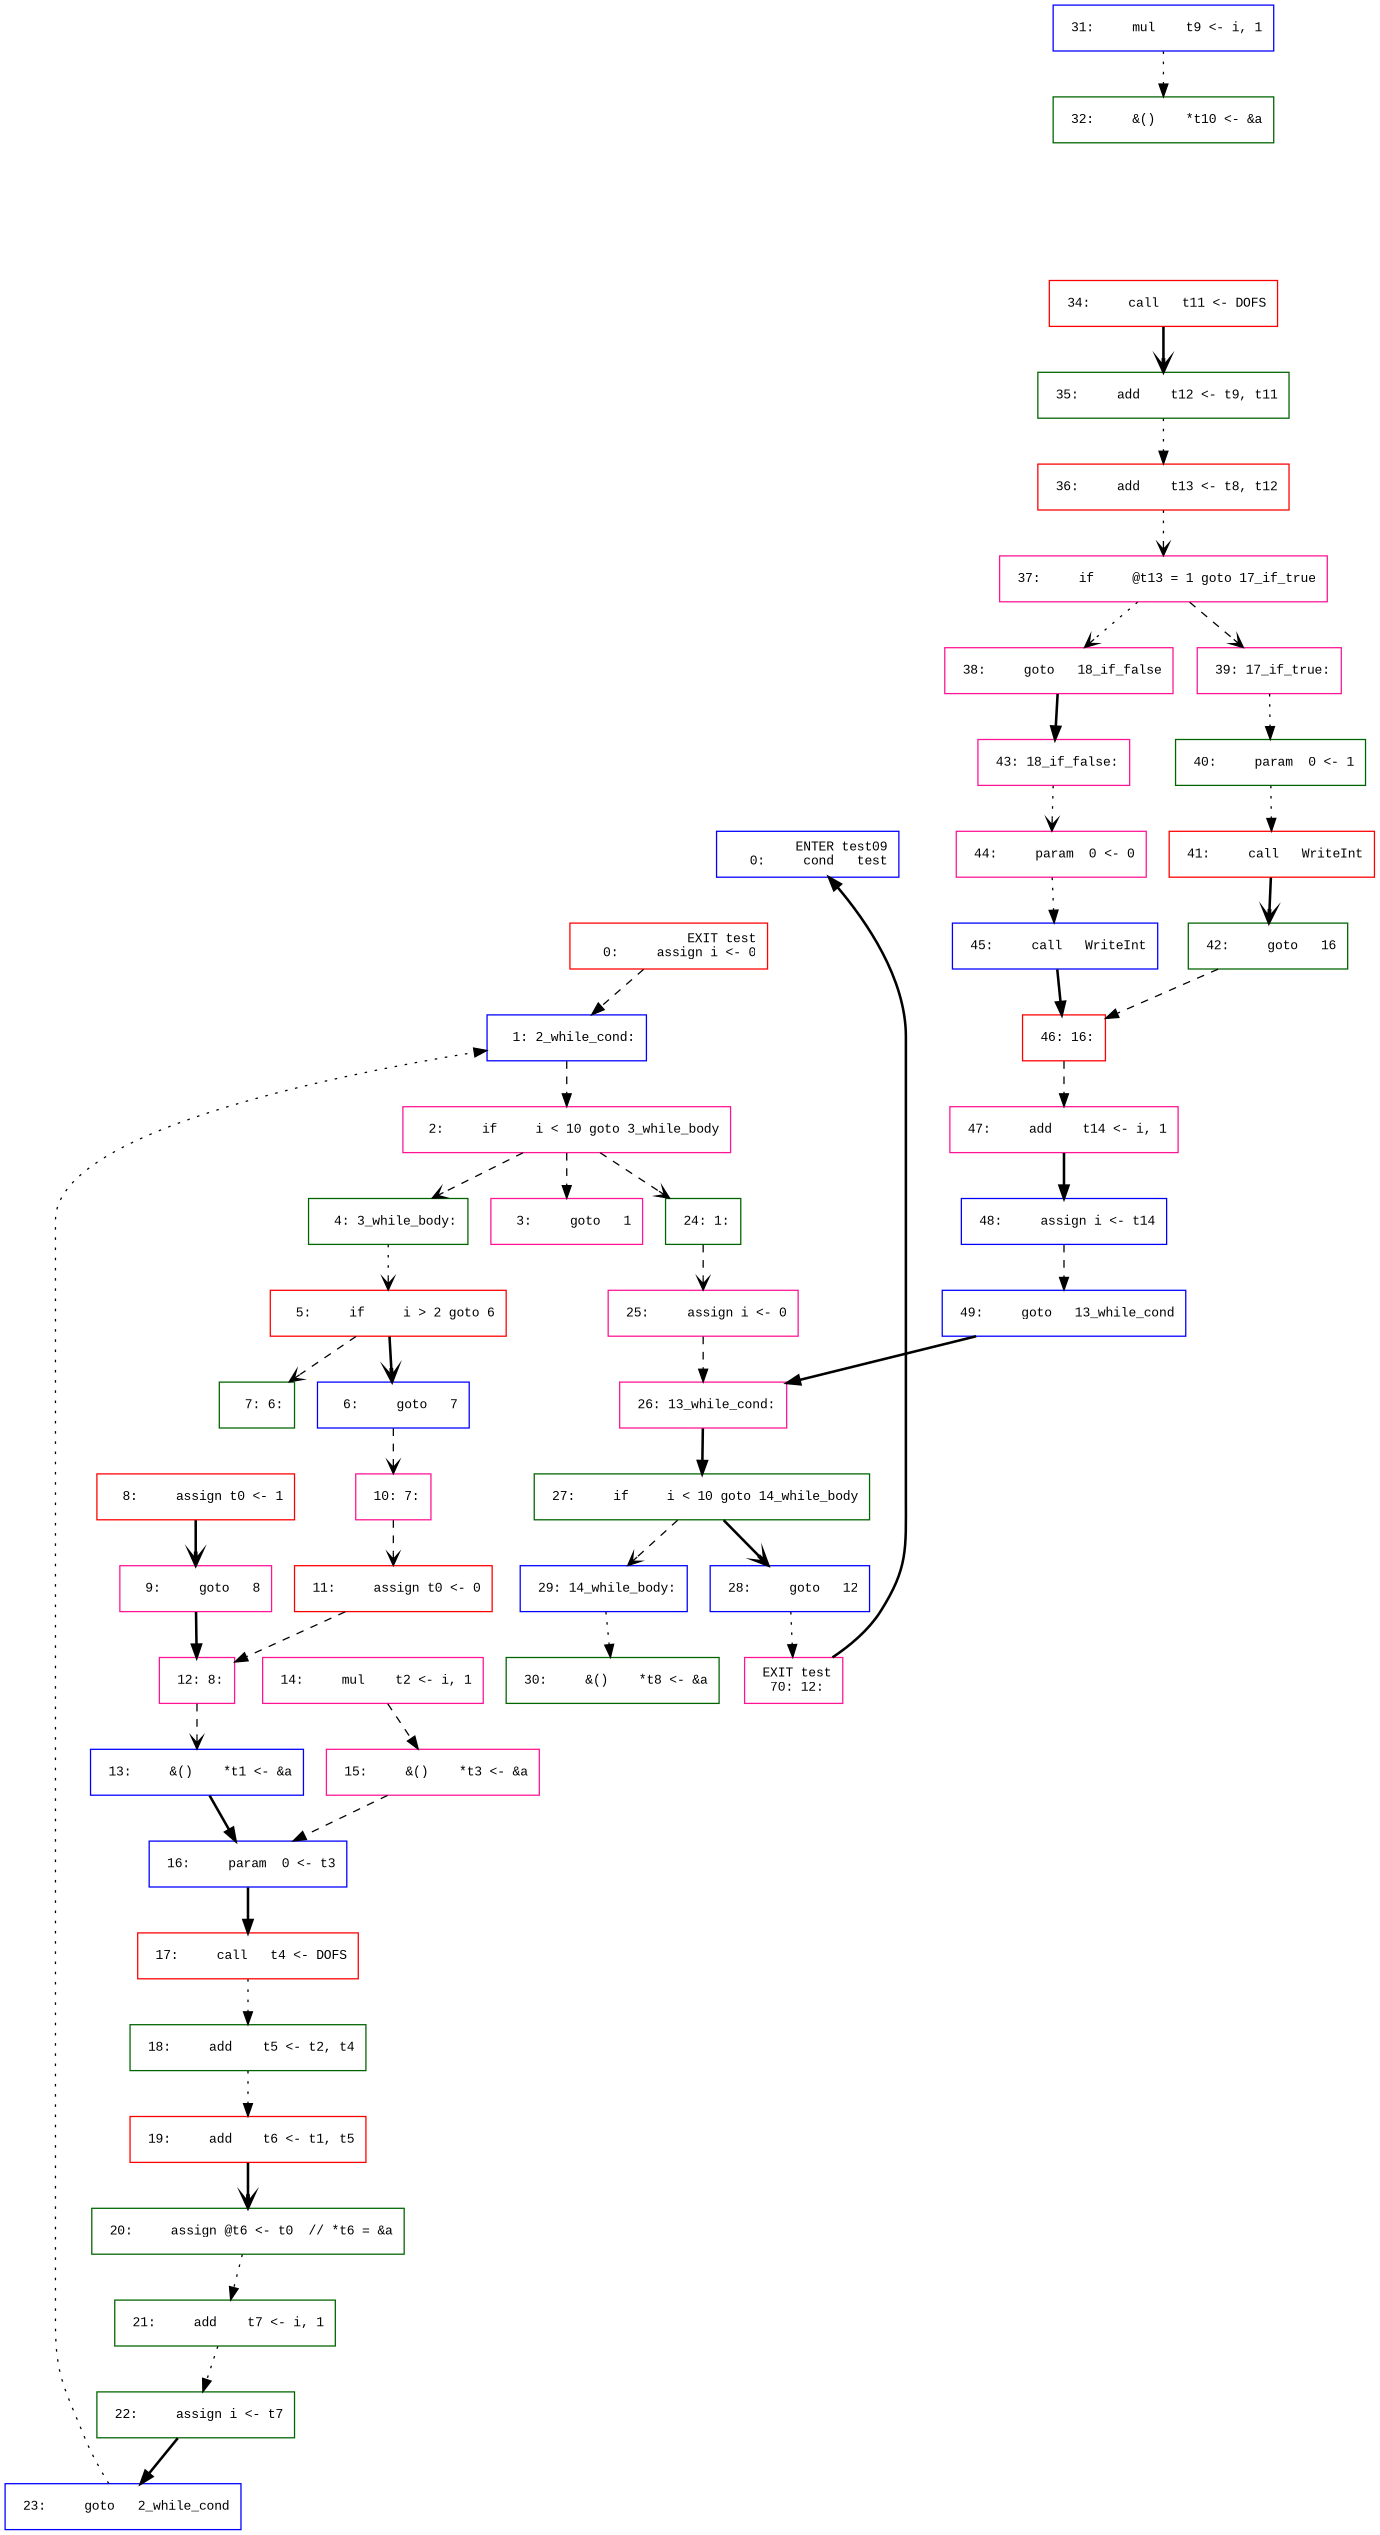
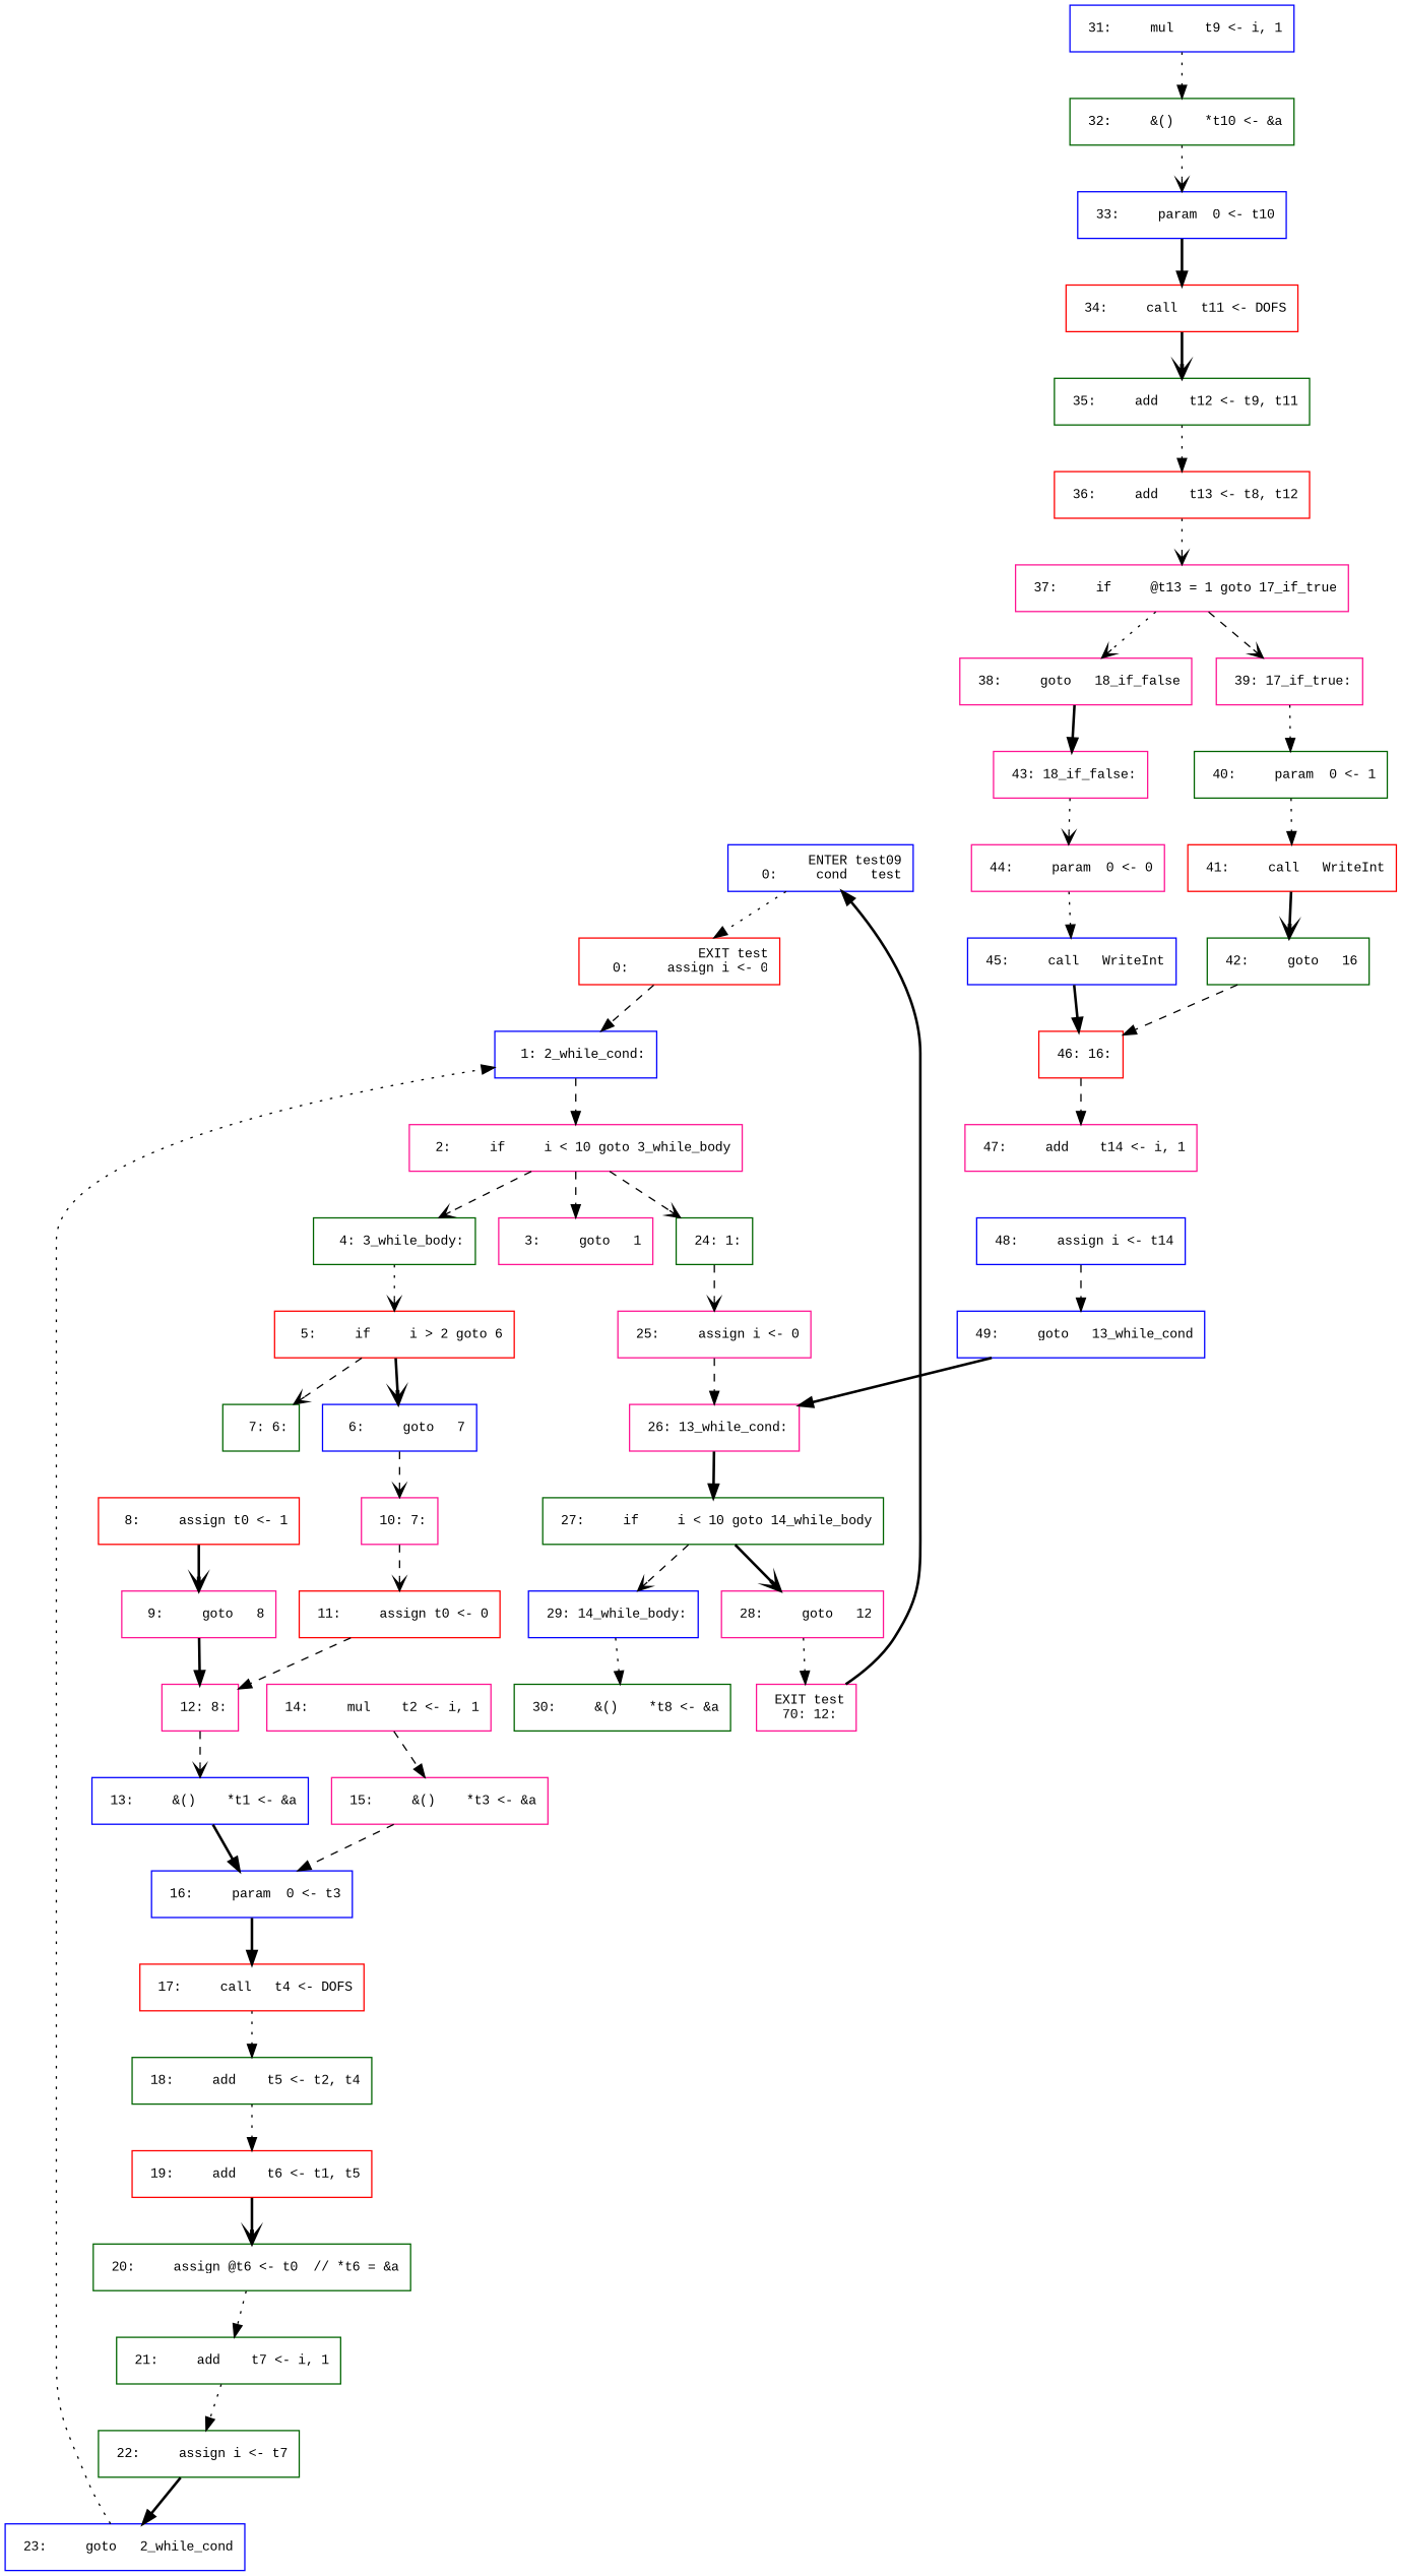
  digraph {
    fontname="Times New Roman"
    fontsize=10
    node [color=deeppink fontname="Courier New" fontsize=10 shape=box]
    edge [arrowhead=normal fontname="Times New Roman" fontsize=10 style=dashed]
    n1 [color=blue label=" ENTER test09\r   0:     cond   test\l"]
    n2 [color=red label=" EXIT test\r   0:     assign i <- 0\l"]
    n3 [color=blue label="  1: 2_while_cond:\l"]
    n4 [label="  2:     if     i < 10 goto 3_while_body\l"]
    n5 [color=darkgreen label="  4: 3_while_body:\l"]
    n6 [label="  3:     goto   1\l"]
    n7 [color=darkgreen label=" 24: 1:\l"]
    n8 [color=red label="  5:     if     i > 2 goto 6\l"]
    n9 [color=darkgreen label="  7: 6:\l"]
    n10 [color=blue label="  6:     goto   7\l"]
    n11 [label=" 25:     assign i <- 0\l"]
    n12 [label=" 26: 13_while_cond:\l"]
    n13 [label=" 10: 7:\l"]
    n14 [color=red label="  8:     assign t0 <- 1\l"]
    n15 [label="  9:     goto   8\l"]
    n16 [color=red label=" 11:     assign t0 <- 0\l"]
    n17 [label=" 12: 8:\l"]
    n18 [color=blue label=" 13:     &()    *t1 <- &a\l"]
    n19 [color=blue label=" 16:     param  0 <- t3\l"]
    n20 [label=" 14:     mul    t2 <- i, 1\l"]
    n21 [label=" 15:     &()    *t3 <- &a\l"]
    n22 [color=red label=" 17:     call   t4 <- DOFS\l"]
    n23 [color=darkgreen label=" 18:     add    t5 <- t2, t4\l"]
    n24 [color=red label=" 19:     add    t6 <- t1, t5\l"]
    n25 [color=darkgreen label=" 20:     assign @t6 <- t0  // *t6 = &a\l"]
    n26 [color=darkgreen label=" 21:     add    t7 <- i, 1\l"]
    n27 [color=darkgreen label=" 22:     assign i <- t7\l"]
    n28 [color=blue label=" 23:     goto   2_while_cond\l"]
    n29 [color=darkgreen label=" 27:     if     i < 10 goto 14_while_body\l"]
    n30 [color=blue label=" 29: 14_while_body:\l"]
-   n31 [color=blue label=" 28:     goto   12\l"]
+   n31 [label=" 28:     goto   12\l"]
    n32 [color=darkgreen label=" 30:     &()    *t8 <- &a\l"]
    n33 [label=" EXIT test\r  70: 12:\l"]
    n34 [color=blue label=" 31:     mul    t9 <- i, 1\l"]
    n35 [color=darkgreen label=" 32:     &()    *t10 <- &a\l"]
+   n36 [color=blue label=" 33:     param  0 <- t10\l"]
    n37 [color=red label=" 34:     call   t11 <- DOFS\l"]
    n38 [color=darkgreen label=" 35:     add    t12 <- t9, t11\l"]
    n39 [color=red label=" 36:     add    t13 <- t8, t12\l"]
    n40 [label=" 37:     if     @t13 = 1 goto 17_if_true\l"]
    n41 [label=" 39: 17_if_true:\l"]
    n42 [label=" 38:     goto   18_if_false\l"]
    n43 [color=darkgreen label=" 40:     param  0 <- 1\l"]
    n44 [label=" 43: 18_if_false:\l"]
    n45 [color=red label=" 41:     call   WriteInt\l"]
    n46 [label=" 44:     param  0 <- 0\l"]
    n47 [color=blue label=" 45:     call   WriteInt\l"]
    n48 [color=darkgreen label=" 42:     goto   16\l"]
    n49 [color=red label=" 46: 16:\l"]
    n50 [label=" 47:     add    t14 <- i, 1\l"]
    n51 [color=blue label=" 48:     assign i <- t14\l"]
    n52 [color=blue label=" 49:     goto   13_while_cond\l"]
+   n1 -> n2 [style=dotted]
    n2 -> n3
    n3 -> n4
    n4 -> n5 [arrowhead=vee]
    n4 -> n6
    n4 -> n7 [arrowhead=vee]
    n5 -> n8 [arrowhead=vee style=dotted]
    n7 -> n11 [arrowhead=vee]
    n8 -> n9 [arrowhead=vee]
    n8 -> n10 [arrowhead=vee style=bold]
    n10 -> n13 [arrowhead=vee]
    n11 -> n12
    n12 -> n29 [style=bold]
    n13 -> n16 [arrowhead=vee]
    n14 -> n15 [arrowhead=vee style=bold]
    n15 -> n17 [style=bold]
    n16 -> n17
    n17 -> n18 [arrowhead=vee]
    n18 -> n19 [style=bold]
    n19 -> n22 [style=bold]
    n20 -> n21
    n21 -> n19
    n22 -> n23 [style=dotted]
    n23 -> n24 [style=dotted]
    n24 -> n25 [arrowhead=vee style=bold]
    n25 -> n26 [style=dotted]
    n26 -> n27 [style=dotted]
    n27 -> n28 [style=bold]
    n28 -> n3 [style=dotted]
    n29 -> n30 [arrowhead=vee]
    n29 -> n31 [arrowhead=vee style=bold]
    n30 -> n32 [style=dotted]
    n31 -> n33 [style=dotted]
    n33 -> n1 [style=bold]
    n34 -> n35 [style=dotted]
+   n35 -> n36 [arrowhead=vee style=dotted]
+   n36 -> n37 [style=bold]
    n37 -> n38 [arrowhead=vee style=bold]
    n38 -> n39 [style=dotted]
    n39 -> n40 [arrowhead=vee style=dotted]
    n40 -> n41 [arrowhead=vee]
    n40 -> n42 [arrowhead=vee style=dotted]
    n41 -> n43 [style=dotted]
    n42 -> n44 [style=bold]
    n43 -> n45 [style=dotted]
    n44 -> n46 [arrowhead=vee style=dotted]
    n45 -> n48 [arrowhead=vee style=bold]
    n46 -> n47 [style=dotted]
    n47 -> n49 [style=bold]
    n48 -> n49
    n49 -> n50
-   n50 -> n51 [style=bold]
    n51 -> n52
    n52 -> n12 [style=bold]
  }
